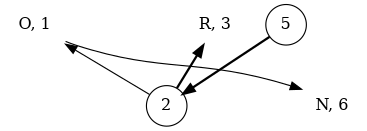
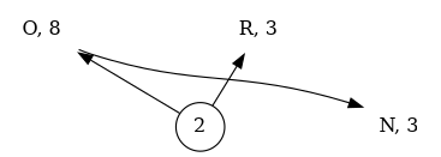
  digraph {
    node [fillcolor=white fontcolor=black shape=plaintext style=filled]
    edge [style=invis]
-   n1 [label="O, 1"]
+   n1 [label="O, 8"]
    nilalm2 [style=invis fillcolor="" fontcolor=""]
    n3 [label="R, 3"]
    n4 [label=2 shape=circle]
    nilam5 [style=invis fillcolor="" fontcolor=""]
-   n6 [label="N, 6"]
-   n7 [label=5 shape=circle]
+   n6 [label="N, 3"]
    subgraph sub_1 {
      rank=same
      n1
      nilalm2
      n3
    }
    subgraph sub_2 {
      rank=same
      n4
      nilam5
      n6
    }
    n1 -> nilalm2
    n1 -> n6 [style=solid]
    nilalm2 -> n3
    n4 -> n1 [style=solid]
    n4 -> nilalm2
-   n4 -> n3 [style=bold]
+   n4 -> n3 [style=solid]
    n4 -> nilam5
    nilam5 -> n6
-   n7 -> n4 [style=bold]
-   n7 -> nilam5
  }
